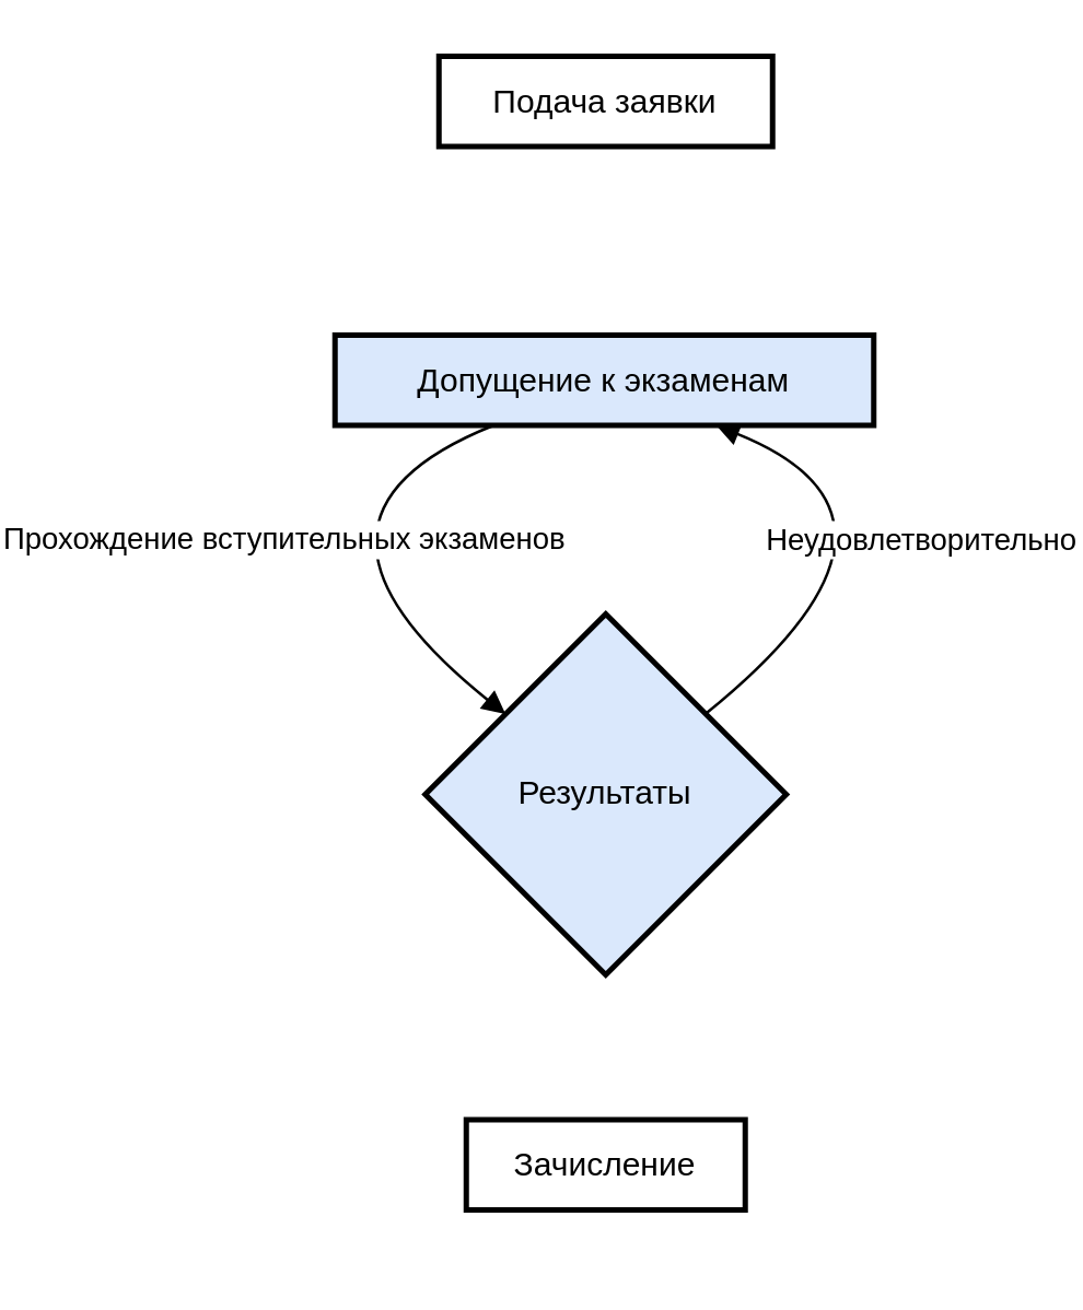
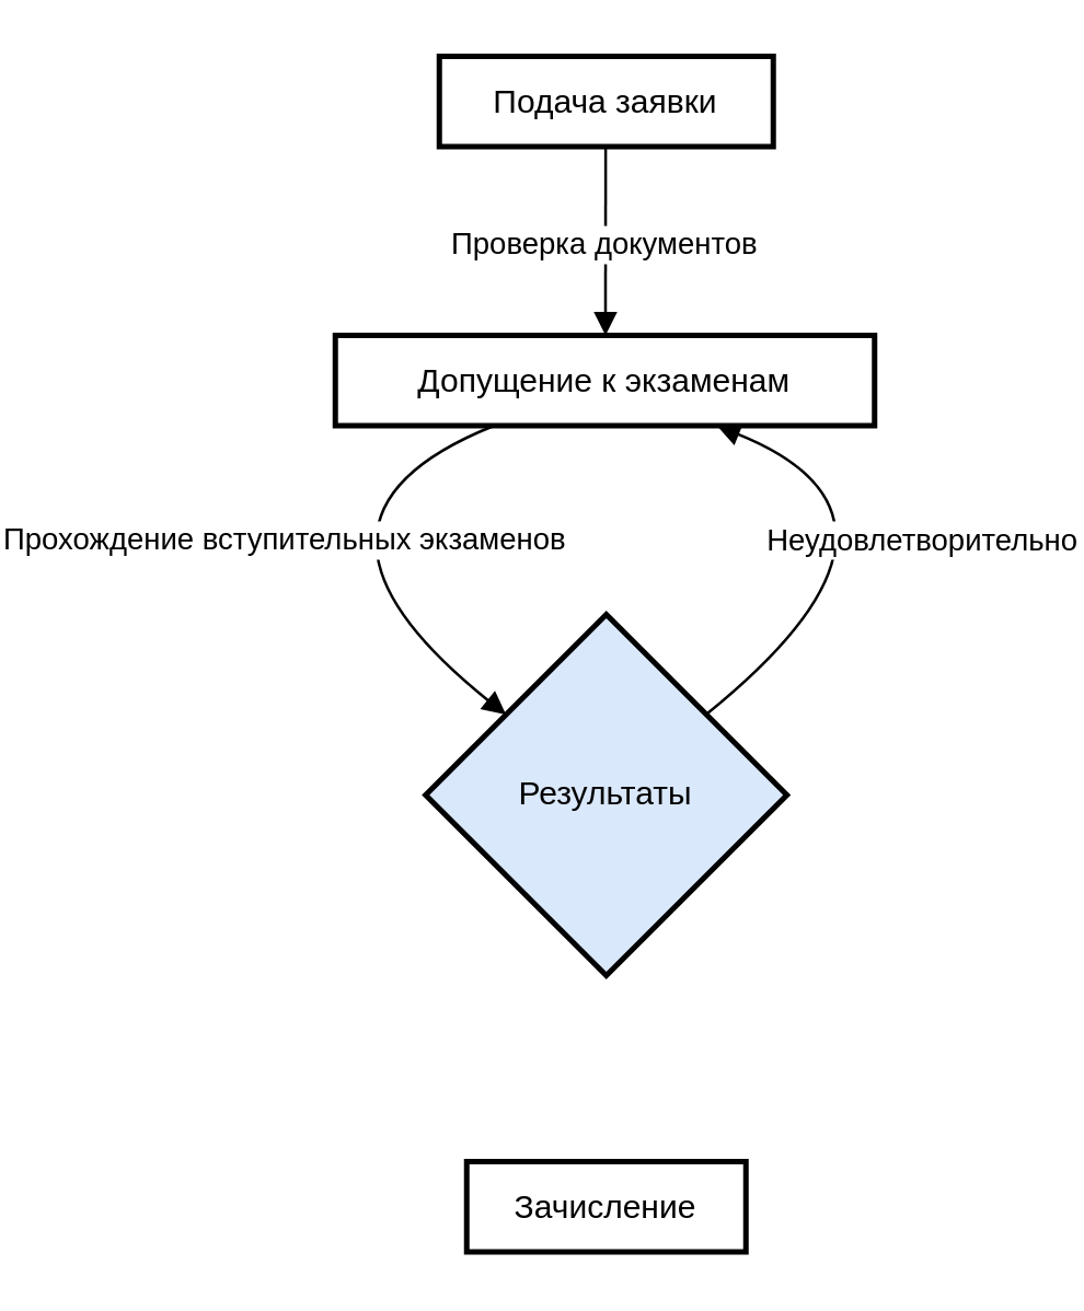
  <mxCell id="0" />
  <mxCell id="1" parent="0" />
  <mxCell id="2" value="Подача заявки" style="whiteSpace=wrap;strokeWidth=2;" vertex="1" parent="1"><mxGeometry x="85" width="122" height="33" as="geometry" y="20" /></mxCell>
- <mxCell id="3" value="Допущение к экзаменам" style="whiteSpace=wrap;strokeWidth=2;fillColor=#dae8fc;" vertex="1" parent="1"><mxGeometry x="47" y="122" width="197" height="33" as="geometry" /></mxCell>
+ <mxCell id="3" value="Допущение к экзаменам" style="whiteSpace=wrap;strokeWidth=2;" vertex="1" parent="1"><mxGeometry x="47" y="122" width="197" height="33" as="geometry" /></mxCell>
  <mxCell id="4" value="Результаты" style="rhombus;strokeWidth=2;whiteSpace=wrap;fillColor=#dae8fc;" vertex="1" parent="1"><mxGeometry x="80" y="224" width="132" height="132" as="geometry" /></mxCell>
- <mxCell id="5" value="Зачисление" style="whiteSpace=wrap;strokeWidth=2;" vertex="1" parent="1"><mxGeometry x="95" y="409" width="102" height="33" as="geometry" /></mxCell>
+ <mxCell id="5" value="Зачисление" style="whiteSpace=wrap;strokeWidth=2;" vertex="1" parent="1"><mxGeometry x="95" y="424" width="102" height="33" as="geometry" /></mxCell>
+ <mxCell id="6" value="Проверка документов" style="curved=1;startArrow=none;endArrow=block;exitX=0.498;exitY=1.012;entryX=0.501;entryY=-0.006;" edge="1" parent="1" source="2" target="3"><mxGeometry relative="1" as="geometry"><Array as="points" /></mxGeometry></mxCell>
  <mxCell id="7" value="Прохождение вступительных экзаменов" style="curved=1;startArrow=none;endArrow=block;exitX=0.292;exitY=1.006;entryX=-0.002;entryY=0.098;" edge="1" parent="1" source="3" target="4"><mxGeometry relative="1" as="geometry"><Array as="points"><mxPoint x="20" y="189" /></Array></mxGeometry></mxCell>
  <mxCell id="8" value="Неудовлетворительно" style="curved=1;startArrow=none;endArrow=block;exitX=0.998;exitY=0.098;entryX=0.71;entryY=1.006;" edge="1" parent="1" source="4" target="3"><mxGeometry relative="1" as="geometry"><Array as="points"><mxPoint x="271" y="189" /></Array></mxGeometry></mxCell>
